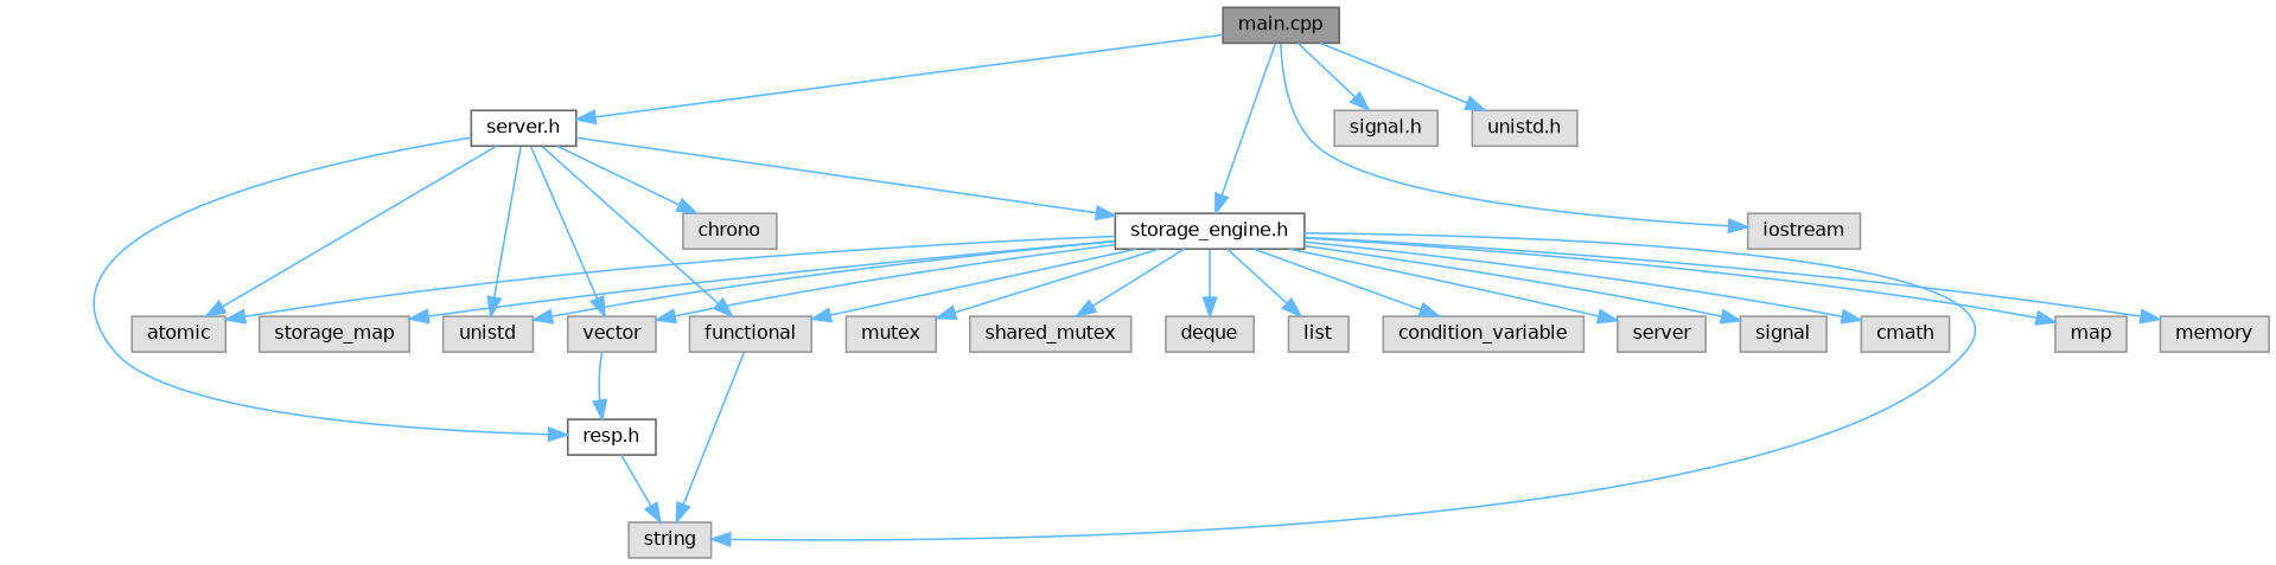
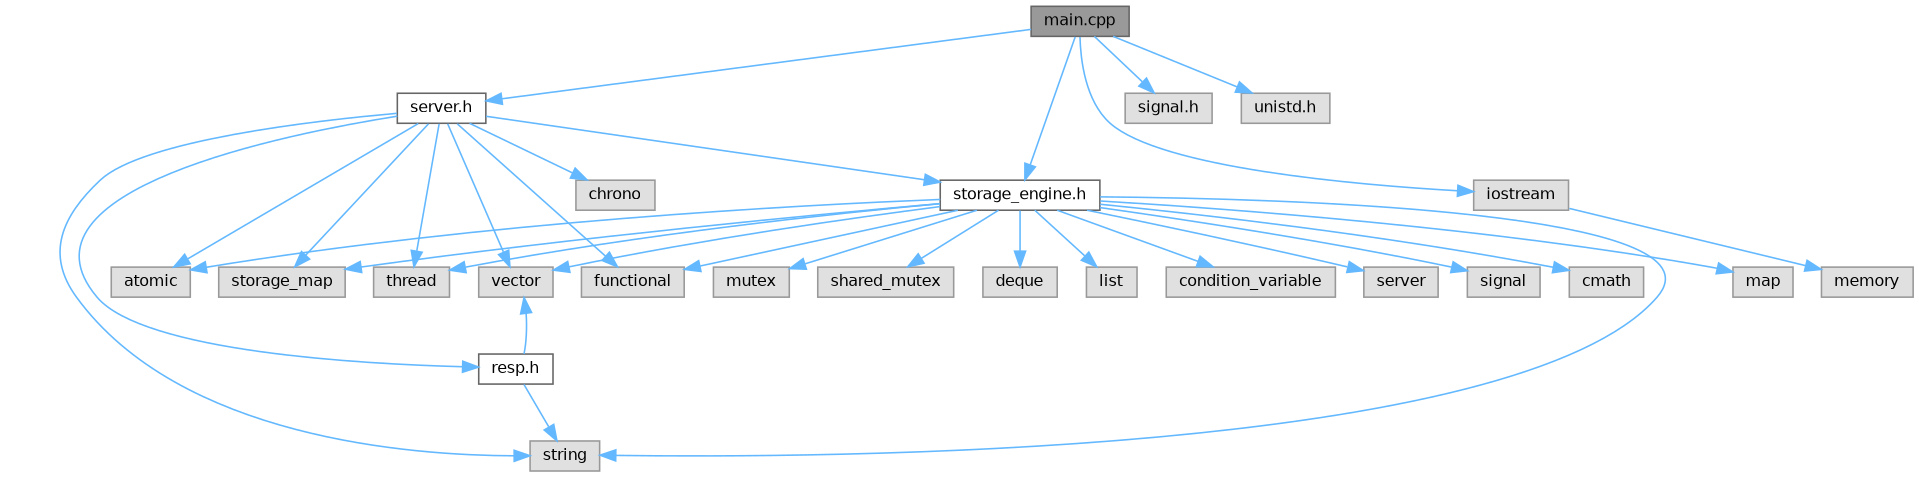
  digraph {
    node [color=grey60 fillcolor="#E0E0E0" fontname=Helvetica fontsize=10 shape=box style=filled]
    edge [color=steelblue1 fontname=Helvetica fontsize=10 labelfontname=Helvetica labelfontsize=10 style=solid]
    n1 [color=gray40 fillcolor=grey60 fontcolor=black height=0.2 label="main.cpp" width=0.4]
    n2 [color=grey40 fillcolor=white height=0.2 label="storage_engine.h" width=0.4]
    n3 [color=grey40 fillcolor=white height=0.2 label="server.h" width=0.4]
    n4 [height=0.2 label=iostream width=0.4]
    n5 [height=0.2 label="signal.h" width=0.4]
    n6 [height=0.2 label="unistd.h" width=0.4]
    n7 [height=0.2 label=string width=0.4]
    n8 [height=0.2 label=map width=0.4]
    n9 [height=0.2 label=vector width=0.4]
    n10 [height=0.2 label=memory width=0.4]
    n11 [height=0.2 label=mutex width=0.4]
    n12 [height=0.2 label=shared_mutex width=0.4]
    n13 [height=0.2 label=atomic width=0.4]
    n14 [height=0.2 label=deque width=0.4]
    n15 [height=0.2 label=functional width=0.4]
    n16 [height=0.2 label=storage_map width=0.4]
    n17 [height=0.2 label=list width=0.4]
-   n18 [height=0.2 label=unistd width=0.4]
+   n18 [height=0.2 label=thread width=0.4]
    n19 [height=0.2 label=condition_variable width=0.4]
    n20 [height=0.2 label=server width=0.4]
    n21 [height=0.2 label=signal width=0.4]
    n22 [height=0.2 label=cmath width=0.4]
    n23 [height=0.2 label=chrono width=0.4]
    n24 [color=grey40 fillcolor=white height=0.2 label="resp.h" width=0.4]
    n1 -> n2
    n1 -> n3
    n1 -> n4
    n1 -> n5
    n1 -> n6
    n2 -> n7
    n2 -> n8
    n2 -> n9
-   n2 -> n10
+   n4 -> n10
    n2 -> n11
    n2 -> n12
    n2 -> n13
    n2 -> n14
    n2 -> n15
    n2 -> n16
    n2 -> n17
    n2 -> n18
    n2 -> n19
    n2 -> n20
    n2 -> n21
    n2 -> n22
    n3 -> n2
-   n15 -> n7
+   n3 -> n7
    n3 -> n9
    n3 -> n13
    n3 -> n15
+   n3 -> n16
    n3 -> n18
    n3 -> n23
    n3 -> n24
    n24 -> n7
-   n9 -> n24
+   n24 -> n9
  }
